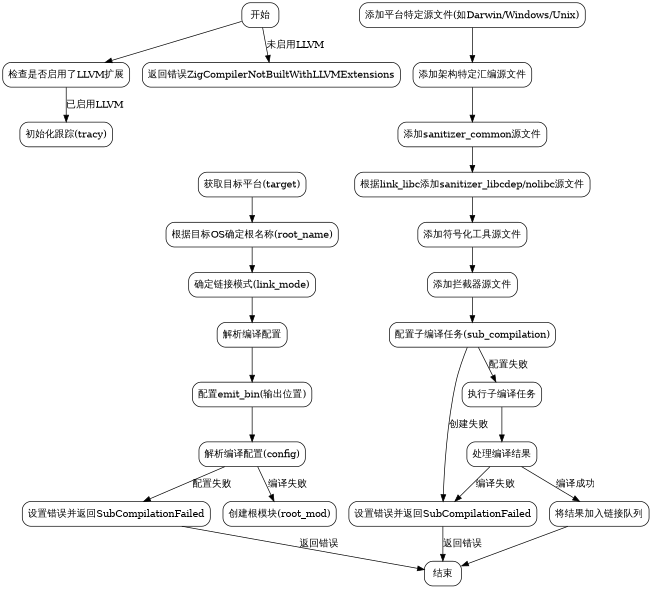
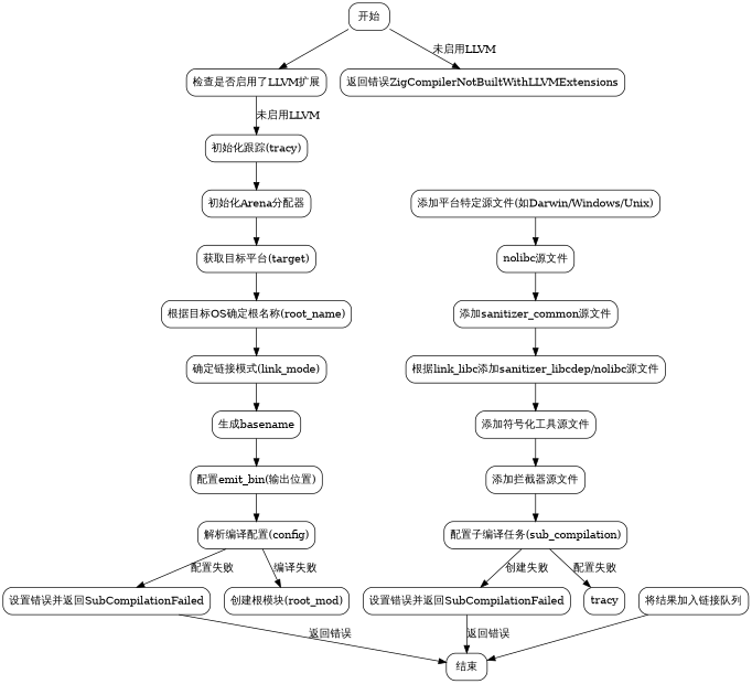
  digraph {
    node [shape=rectangle style=rounded]
    n1 [label="开始"]
    n2 [label="检查是否启用了LLVM扩展"]
    n3 [label="返回错误ZigCompilerNotBuiltWithLLVMExtensions"]
    n4 [label="初始化跟踪(tracy)"]
+   n5 [label="初始化Arena分配器"]
    n6 [label="获取目标平台(target)"]
    n7 [label="根据目标OS确定根名称(root_name)"]
    n8 [label="确定链接模式(link_mode)"]
-   n9 [label="解析编译配置"]
+   n9 [label="生成basename"]
    n10 [label="配置emit_bin(输出位置)"]
    n11 [label="解析编译配置(config)"]
    n12 [label="设置错误并返回SubCompilationFailed"]
    n13 [label="创建根模块(root_mod)"]
    n14 [label="结束"]
    n15 [label="添加平台特定源文件(如Darwin/Windows/Unix)"]
-   n16 [label="添加架构特定汇编源文件"]
+   n16 [label="nolibc源文件"]
    n17 [label="添加sanitizer_common源文件"]
    n18 [label="根据link_libc添加sanitizer_libcdep/nolibc源文件"]
    n19 [label="添加符号化工具源文件"]
    n20 [label="添加拦截器源文件"]
    n21 [label="配置子编译任务(sub_compilation)"]
    n22 [label="设置错误并返回SubCompilationFailed"]
-   n23 [label="执行子编译任务"]
-   n24 [label="处理编译结果"]
+   n23 [label=tracy]
    n25 [label="将结果加入链接队列"]
    n1 -> n2
    n1 -> n3 [label="未启用LLVM"]
-   n2 -> n4 [label="已启用LLVM"]
+   n2 -> n4 [label="未启用LLVM"]
+   n4 -> n5
+   n5 -> n6
    n6 -> n7
    n7 -> n8
    n8 -> n9
    n9 -> n10
    n10 -> n11
    n11 -> n12 [label="配置失败"]
    n11 -> n13 [label="编译失败"]
    n12 -> n14 [label="返回错误"]
    n15 -> n16
    n16 -> n17
    n17 -> n18
    n18 -> n19
    n19 -> n20
    n20 -> n21
    n21 -> n22 [label="创建失败"]
    n21 -> n23 [label="配置失败"]
    n22 -> n14 [label="返回错误"]
-   n23 -> n24
-   n24 -> n22 [label="编译失败"]
-   n24 -> n25 [label="编译成功"]
    n25 -> n14
  }
